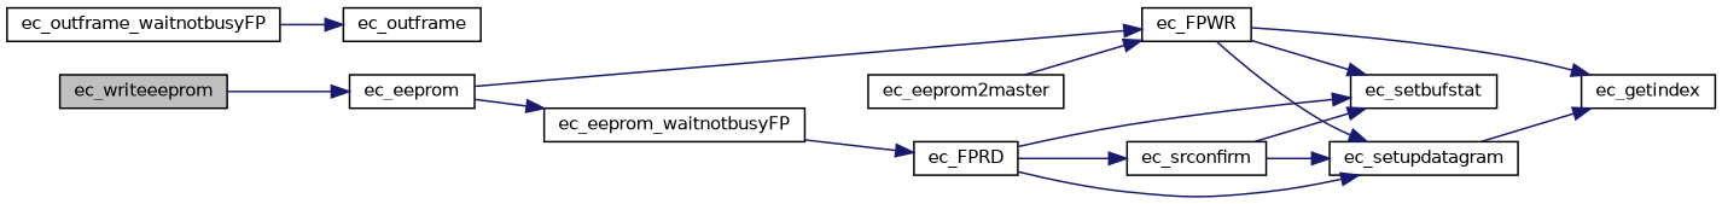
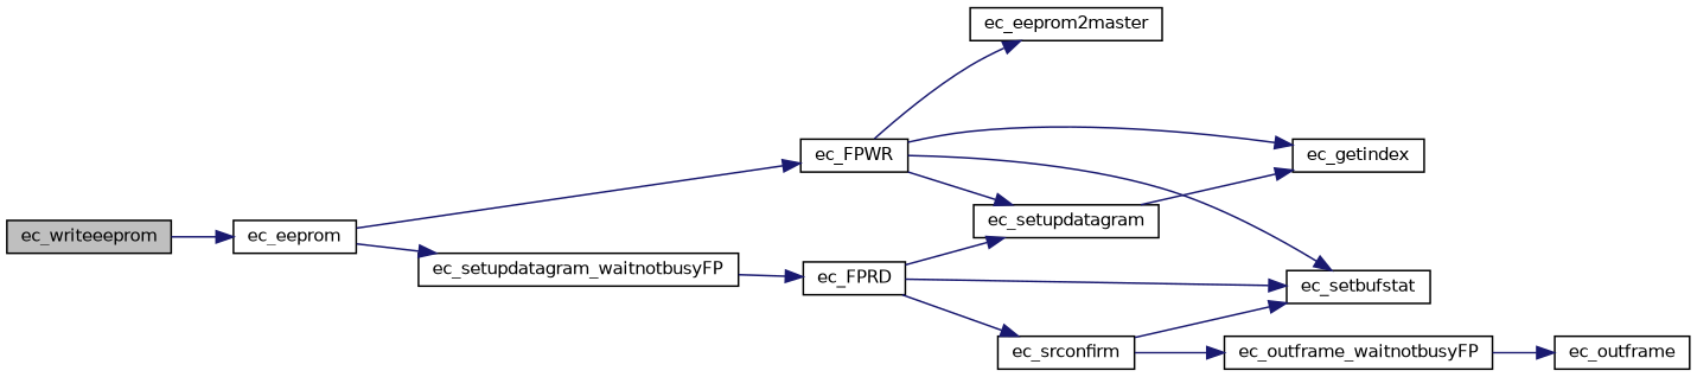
  digraph {
    rankdir=LR
    node [color=black fillcolor=white fontname=Helvetica fontsize=10 shape=record style=filled]
    edge [color=midnightblue fontname=Helvetica fontsize=10 labelfontname=Helvetica labelfontsize=10 style=solid]
    n1 [fillcolor=grey75 fontcolor=black height=0.2 label=ec_writeeeprom width=0.4]
    n2 [height=0.2 label=ec_eeprom width=0.4]
    n3 [height=0.2 label=ec_eeprom2master width=0.4]
    n4 [height=0.2 label=ec_FPWR width=0.4]
-   n5 [height=0.2 label=ec_eeprom_waitnotbusyFP width=0.4]
+   n5 [height=0.2 label=ec_setupdatagram_waitnotbusyFP width=0.4]
    n6 [height=0.2 label=ec_getindex width=0.4]
    n7 [height=0.2 label=ec_setbufstat width=0.4]
    n8 [height=0.2 label=ec_setupdatagram width=0.4]
    n9 [height=0.2 label=ec_srconfirm width=0.4]
    n10 [height=0.2 label=ec_outframe_waitnotbusyFP width=0.4]
    n11 [height=0.2 label=ec_outframe width=0.4]
    n12 [height=0.2 label=ec_FPRD width=0.4]
    n1 -> n2
    n2 -> n4
    n2 -> n5
-   n3 -> n4
+   n4 -> n3
    n4 -> n6
    n4 -> n7
    n4 -> n8
    n5 -> n12
    n8 -> n6
    n9 -> n7
-   n9 -> n8
+   n9 -> n10
    n10 -> n11
    n12 -> n7
    n12 -> n8
    n12 -> n9
  }
